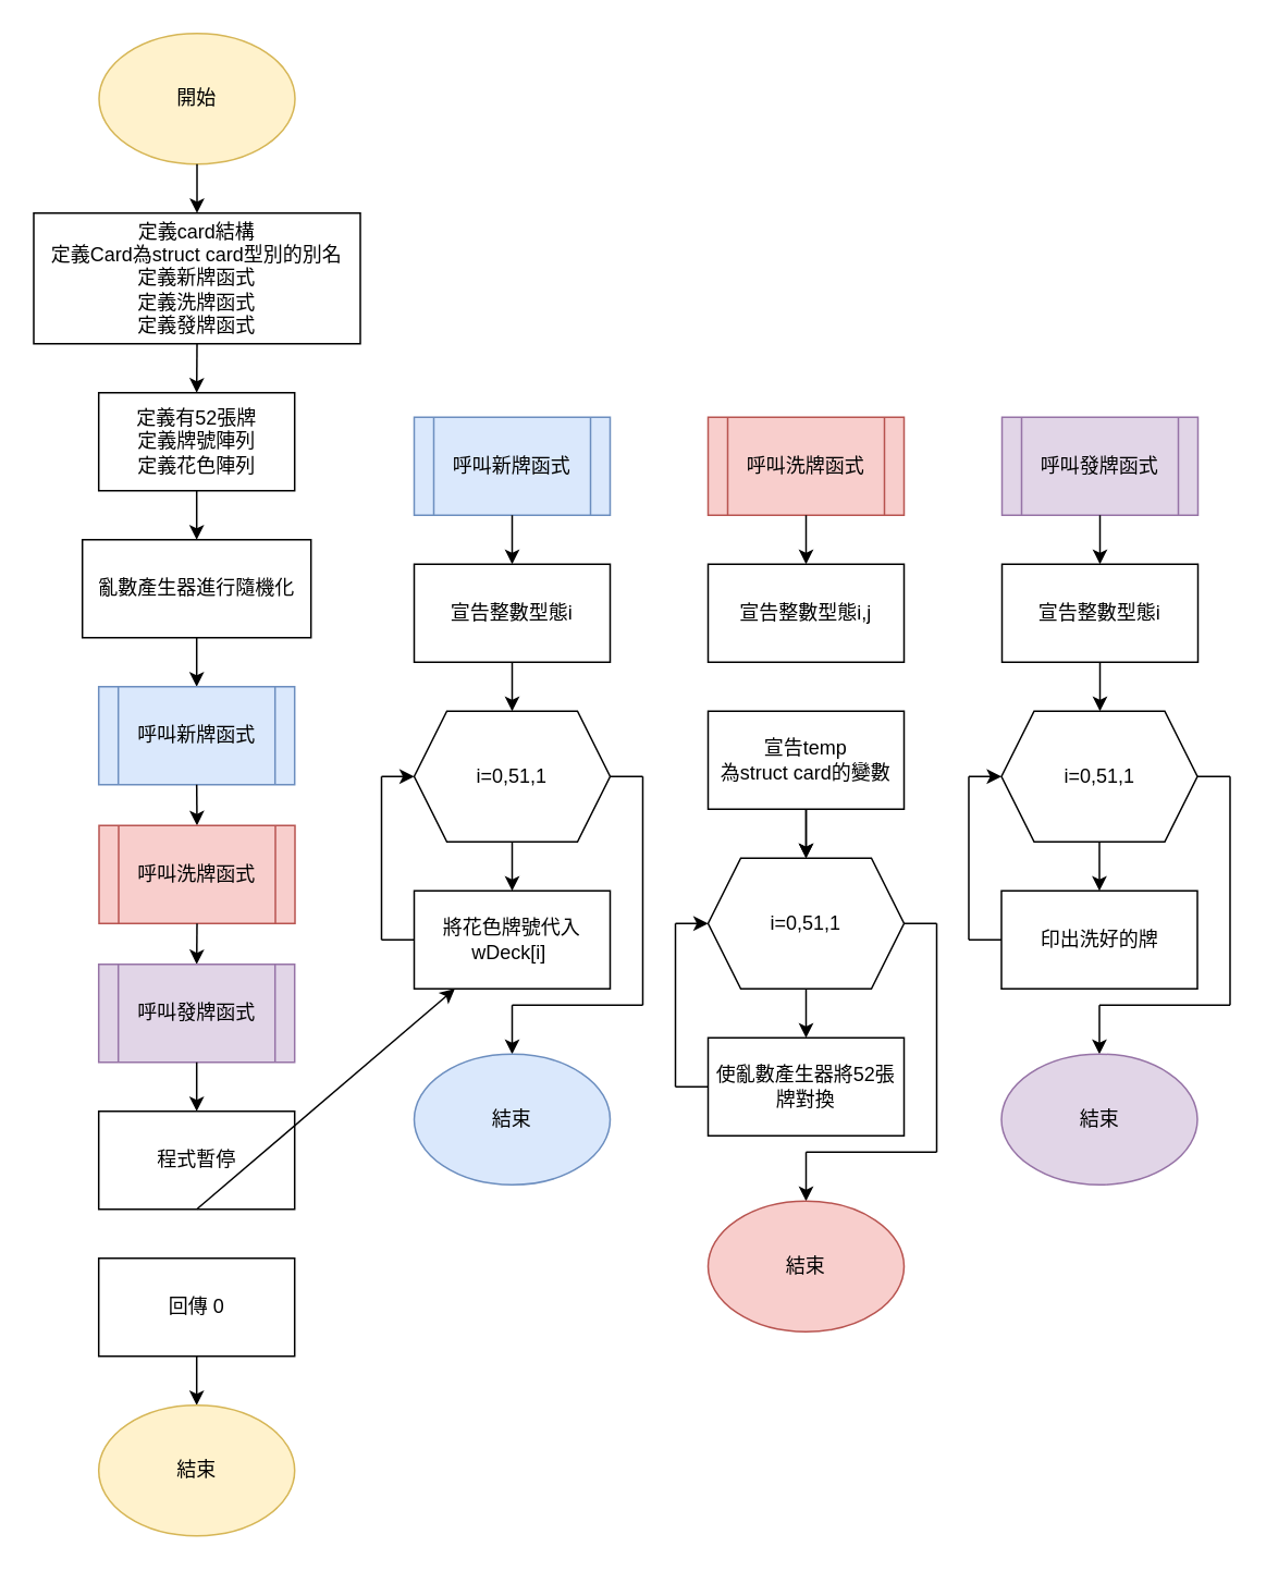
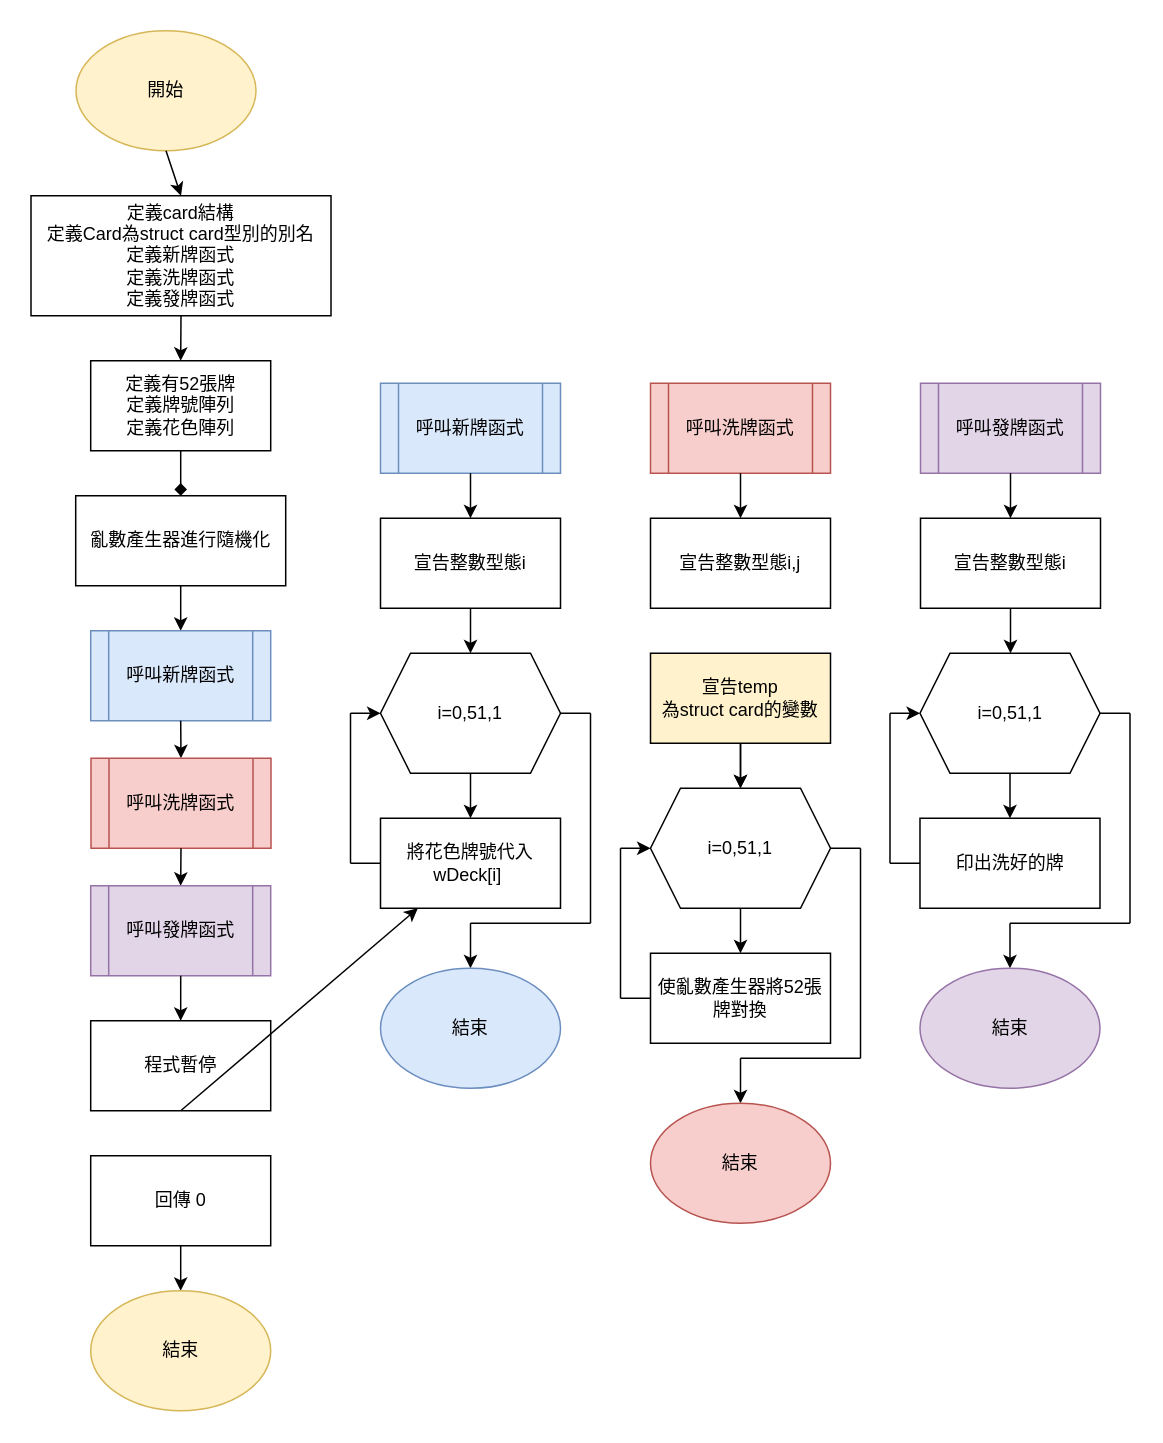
  <mxCell id="0" />
  <mxCell id="1" parent="0" />
- <mxCell id="2" value="開始" style="ellipse;whiteSpace=wrap;html=1;fillColor=#fff2cc;strokeColor=#d6b656;" parent="1" vertex="1"><mxGeometry x="60" y="20" width="120" height="80" as="geometry" /></mxCell>
+ <mxCell id="2" value="開始" style="ellipse;whiteSpace=wrap;html=1;fillColor=#fff2cc;strokeColor=#d6b656;" parent="1" vertex="1"><mxGeometry x="50" y="20" width="120" height="80" as="geometry" /></mxCell>
  <mxCell id="3" value="定義card結構&lt;br&gt;定義Card為struct card型別的別名&lt;br&gt;定義新牌函式&lt;br&gt;定義洗牌函式&lt;br&gt;定義發牌函式" style="rounded=0;whiteSpace=wrap;html=1;align=center;" parent="1" vertex="1"><mxGeometry x="20" y="130" width="200" height="80" as="geometry" /></mxCell>
  <mxCell id="4" value="" style="endArrow=classic;html=1;entryX=0.5;entryY=0;entryDx=0;entryDy=0;exitX=0.5;exitY=1;exitDx=0;exitDy=0;" parent="1" source="2" target="3" edge="1"><mxGeometry width="50" height="50" relative="1" as="geometry"><mxPoint x="119.5" y="100" as="sourcePoint" /><mxPoint x="220" y="120" as="targetPoint" /></mxGeometry></mxCell>
  <mxCell id="5" value="" style="endArrow=classic;html=1;exitX=0.5;exitY=1;exitDx=0;exitDy=0;entryX=0.5;entryY=0;entryDx=0;entryDy=0;" parent="1" source="3" target="6" edge="1"><mxGeometry width="50" height="50" relative="1" as="geometry"><mxPoint x="119.66" y="220" as="sourcePoint" /><mxPoint x="120" y="260" as="targetPoint" /></mxGeometry></mxCell>
  <mxCell id="6" value="定義有52張牌&lt;br&gt;定義牌號陣列&lt;br&gt;定義花色陣列" style="rounded=0;whiteSpace=wrap;html=1;" parent="1" vertex="1"><mxGeometry x="59.8" y="240" width="120" height="60" as="geometry" /></mxCell>
- <mxCell id="7" value="" style="endArrow=classic;html=1;exitX=0.5;exitY=1;exitDx=0;exitDy=0;entryX=0.5;entryY=0;entryDx=0;entryDy=0;" parent="1" source="6" target="8" edge="1"><mxGeometry width="50" height="50" relative="1" as="geometry"><mxPoint x="119.5" y="320" as="sourcePoint" /><mxPoint x="120" y="320" as="targetPoint" /></mxGeometry></mxCell>
+ <mxCell id="7" value="" style="endArrow=diamond;html=1;exitX=0.5;exitY=1;exitDx=0;exitDy=0;entryX=0.5;entryY=0;entryDx=0;entryDy=0;" parent="1" source="6" target="8" edge="1"><mxGeometry width="50" height="50" relative="1" as="geometry"><mxPoint x="119.5" y="320" as="sourcePoint" /><mxPoint x="120" y="320" as="targetPoint" /></mxGeometry></mxCell>
  <mxCell id="8" value="亂數產生器進行隨機化" style="rounded=0;whiteSpace=wrap;html=1;" parent="1" vertex="1"><mxGeometry x="49.8" y="330" width="140" height="60" as="geometry" /></mxCell>
  <mxCell id="9" value="" style="endArrow=classic;html=1;entryX=0.5;entryY=0;entryDx=0;entryDy=0;exitX=0.5;exitY=1;exitDx=0;exitDy=0;" parent="1" source="8" target="10" edge="1"><mxGeometry width="50" height="50" relative="1" as="geometry"><mxPoint x="119.8" y="420" as="sourcePoint" /><mxPoint x="119.8" y="460" as="targetPoint" /></mxGeometry></mxCell>
  <mxCell id="10" value="呼叫新牌函式" style="shape=process;whiteSpace=wrap;html=1;backgroundOutline=1;fillColor=#dae8fc;strokeColor=#6c8ebf;" parent="1" vertex="1"><mxGeometry x="59.8" y="420" width="120" height="60" as="geometry" /></mxCell>
  <mxCell id="11" value="" style="endArrow=classic;html=1;entryX=0.5;entryY=0;entryDx=0;entryDy=0;exitX=0.5;exitY=1;exitDx=0;exitDy=0;" parent="1" source="10" target="12" edge="1"><mxGeometry width="50" height="50" relative="1" as="geometry"><mxPoint x="119.8" y="520" as="sourcePoint" /><mxPoint x="119.8" y="560" as="targetPoint" /></mxGeometry></mxCell>
  <mxCell id="12" value="呼叫洗牌函式" style="shape=process;whiteSpace=wrap;html=1;backgroundOutline=1;fillColor=#f8cecc;strokeColor=#b85450;" parent="1" vertex="1"><mxGeometry x="60" y="505" width="120" height="60" as="geometry" /></mxCell>
  <mxCell id="13" value="" style="endArrow=classic;html=1;entryX=0.5;entryY=0;entryDx=0;entryDy=0;exitX=0.5;exitY=1;exitDx=0;exitDy=0;" parent="1" source="12" target="14" edge="1"><mxGeometry width="50" height="50" relative="1" as="geometry"><mxPoint x="120" y="570" as="sourcePoint" /><mxPoint x="119.29" y="660" as="targetPoint" /></mxGeometry></mxCell>
  <mxCell id="14" value="呼叫發牌函式" style="shape=process;whiteSpace=wrap;html=1;backgroundOutline=1;fillColor=#e1d5e7;strokeColor=#9673a6;" parent="1" vertex="1"><mxGeometry x="59.8" y="590" width="120" height="60" as="geometry" /></mxCell>
  <mxCell id="15" value="" style="endArrow=classic;html=1;exitX=0.5;exitY=1;exitDx=0;exitDy=0;" parent="1" source="14" target="16" edge="1"><mxGeometry width="50" height="50" relative="1" as="geometry"><mxPoint x="150" y="750" as="sourcePoint" /><mxPoint x="119.85" y="660" as="targetPoint" /></mxGeometry></mxCell>
  <mxCell id="16" value="程式暫停" style="rounded=0;whiteSpace=wrap;html=1;" parent="1" vertex="1"><mxGeometry x="59.8" y="680" width="120" height="60" as="geometry" /></mxCell>
  <mxCell id="17" value="" style="endArrow=classic;html=1;exitX=0.5;exitY=1;exitDx=0;exitDy=0;" parent="1" source="16" target="27" edge="1"><mxGeometry width="50" height="50" relative="1" as="geometry"><mxPoint x="140" y="770" as="sourcePoint" /><mxPoint x="120" y="770" as="targetPoint" /></mxGeometry></mxCell>
  <mxCell id="18" value="回傳 0" style="rounded=0;whiteSpace=wrap;html=1;" parent="1" vertex="1"><mxGeometry x="59.8" y="770" width="120" height="60" as="geometry" /></mxCell>
  <mxCell id="19" value="" style="endArrow=classic;html=1;exitX=0.5;exitY=1;exitDx=0;exitDy=0;" parent="1" source="18" target="20" edge="1"><mxGeometry width="50" height="50" relative="1" as="geometry"><mxPoint x="330" y="810" as="sourcePoint" /><mxPoint x="120" y="860" as="targetPoint" /></mxGeometry></mxCell>
  <mxCell id="20" value="結束" style="ellipse;whiteSpace=wrap;html=1;fillColor=#fff2cc;strokeColor=#d6b656;" parent="1" vertex="1"><mxGeometry x="59.8" y="860" width="120" height="80" as="geometry" /></mxCell>
  <mxCell id="21" value="呼叫新牌函式" style="shape=process;whiteSpace=wrap;html=1;backgroundOutline=1;fillColor=#dae8fc;strokeColor=#6c8ebf;" parent="1" vertex="1"><mxGeometry x="253" y="255" width="120" height="60" as="geometry" /></mxCell>
  <mxCell id="22" value="" style="endArrow=classic;html=1;exitX=0.5;exitY=1;exitDx=0;exitDy=0;" parent="1" source="21" target="23" edge="1"><mxGeometry width="50" height="50" relative="1" as="geometry"><mxPoint x="312.9" y="325" as="sourcePoint" /><mxPoint x="313" y="345" as="targetPoint" /></mxGeometry></mxCell>
  <mxCell id="23" value="宣告整數型態i" style="rounded=0;whiteSpace=wrap;html=1;" parent="1" vertex="1"><mxGeometry x="253" y="345" width="120" height="60" as="geometry" /></mxCell>
  <mxCell id="24" value="" style="endArrow=classic;html=1;exitX=0.5;exitY=1;exitDx=0;exitDy=0;" parent="1" source="23" target="25" edge="1"><mxGeometry width="50" height="50" relative="1" as="geometry"><mxPoint x="323" y="415" as="sourcePoint" /><mxPoint x="313" y="435" as="targetPoint" /></mxGeometry></mxCell>
  <mxCell id="25" value="i=0,51,1" style="shape=hexagon;perimeter=hexagonPerimeter2;whiteSpace=wrap;html=1;fixedSize=1;" parent="1" vertex="1"><mxGeometry x="253" y="435" width="120" height="80" as="geometry" /></mxCell>
  <mxCell id="26" value="" style="endArrow=classic;html=1;exitX=0.5;exitY=1;exitDx=0;exitDy=0;entryX=0.5;entryY=0;entryDx=0;entryDy=0;" parent="1" source="25" target="27" edge="1"><mxGeometry width="50" height="50" relative="1" as="geometry"><mxPoint x="333" y="515" as="sourcePoint" /><mxPoint x="313" y="545" as="targetPoint" /></mxGeometry></mxCell>
  <mxCell id="27" value="將花色牌號代入wDeck[i]&amp;nbsp;" style="rounded=0;whiteSpace=wrap;html=1;" parent="1" vertex="1"><mxGeometry x="253" y="545" width="120" height="60" as="geometry" /></mxCell>
  <mxCell id="28" value="" style="endArrow=none;html=1;exitX=0;exitY=0.5;exitDx=0;exitDy=0;" parent="1" source="27" edge="1"><mxGeometry width="50" height="50" relative="1" as="geometry"><mxPoint x="323" y="515" as="sourcePoint" /><mxPoint x="233" y="575" as="targetPoint" /></mxGeometry></mxCell>
  <mxCell id="29" value="" style="endArrow=classic;html=1;entryX=0;entryY=0.5;entryDx=0;entryDy=0;" parent="1" target="25" edge="1"><mxGeometry width="50" height="50" relative="1" as="geometry"><mxPoint x="233" y="475" as="sourcePoint" /><mxPoint x="373" y="465" as="targetPoint" /></mxGeometry></mxCell>
  <mxCell id="30" value="" style="endArrow=none;html=1;" parent="1" edge="1"><mxGeometry width="50" height="50" relative="1" as="geometry"><mxPoint x="233" y="575" as="sourcePoint" /><mxPoint x="233" y="475" as="targetPoint" /></mxGeometry></mxCell>
  <mxCell id="31" value="" style="endArrow=none;html=1;exitX=1;exitY=0.5;exitDx=0;exitDy=0;" parent="1" source="25" edge="1"><mxGeometry width="50" height="50" relative="1" as="geometry"><mxPoint x="323" y="515" as="sourcePoint" /><mxPoint x="393" y="475" as="targetPoint" /></mxGeometry></mxCell>
  <mxCell id="32" value="" style="endArrow=none;html=1;" parent="1" edge="1"><mxGeometry width="50" height="50" relative="1" as="geometry"><mxPoint x="393" y="615" as="sourcePoint" /><mxPoint x="393" y="475" as="targetPoint" /></mxGeometry></mxCell>
  <mxCell id="33" value="" style="endArrow=none;html=1;" parent="1" edge="1"><mxGeometry width="50" height="50" relative="1" as="geometry"><mxPoint x="313" y="615" as="sourcePoint" /><mxPoint x="393" y="615" as="targetPoint" /></mxGeometry></mxCell>
  <mxCell id="34" value="" style="endArrow=classic;html=1;entryX=0.5;entryY=0;entryDx=0;entryDy=0;" parent="1" target="35" edge="1"><mxGeometry width="50" height="50" relative="1" as="geometry"><mxPoint x="313" y="615" as="sourcePoint" /><mxPoint x="343" y="635" as="targetPoint" /></mxGeometry></mxCell>
  <mxCell id="35" value="結束" style="ellipse;whiteSpace=wrap;html=1;fillColor=#dae8fc;strokeColor=#6c8ebf;" parent="1" vertex="1"><mxGeometry x="253" y="645" width="120" height="80" as="geometry" /></mxCell>
  <mxCell id="36" value="呼叫洗牌函式" style="shape=process;whiteSpace=wrap;html=1;backgroundOutline=1;fillColor=#f8cecc;strokeColor=#b85450;" parent="1" vertex="1"><mxGeometry x="433" y="255" width="120" height="60" as="geometry" /></mxCell>
  <mxCell id="37" value="" style="endArrow=classic;html=1;exitX=0.5;exitY=1;exitDx=0;exitDy=0;" parent="1" source="36" target="38" edge="1"><mxGeometry width="50" height="50" relative="1" as="geometry"><mxPoint x="492.71" y="325" as="sourcePoint" /><mxPoint x="493" y="345" as="targetPoint" /></mxGeometry></mxCell>
  <mxCell id="38" value="宣告整數型態i,j" style="rounded=0;whiteSpace=wrap;html=1;" parent="1" vertex="1"><mxGeometry x="433" y="345" width="120" height="60" as="geometry" /></mxCell>
  <mxCell id="39" value="" style="edgeStyle=none;orthogonalLoop=1;jettySize=auto;html=1;" parent="1" source="40" target="42" edge="1"><mxGeometry relative="1" as="geometry" /></mxCell>
- <mxCell id="40" value="宣告temp&lt;br&gt;為struct card的變數" style="rounded=0;whiteSpace=wrap;html=1;" parent="1" vertex="1"><mxGeometry x="433" y="435" width="120" height="60" as="geometry" /></mxCell>
+ <mxCell id="40" value="宣告temp&lt;br&gt;為struct card的變數" style="rounded=0;whiteSpace=wrap;html=1;fillColor=#fff2cc;" parent="1" vertex="1"><mxGeometry x="433" y="435" width="120" height="60" as="geometry" /></mxCell>
  <mxCell id="41" value="" style="endArrow=classic;html=1;exitX=0.5;exitY=1;exitDx=0;exitDy=0;entryX=0.5;entryY=0;entryDx=0;entryDy=0;" parent="1" source="40" target="42" edge="1"><mxGeometry width="50" height="50" relative="1" as="geometry"><mxPoint x="483" y="625" as="sourcePoint" /><mxPoint x="493" y="525" as="targetPoint" /></mxGeometry></mxCell>
  <mxCell id="42" value="i=0,51,1" style="shape=hexagon;perimeter=hexagonPerimeter2;whiteSpace=wrap;html=1;fixedSize=1;" parent="1" vertex="1"><mxGeometry x="433" y="525" width="120" height="80" as="geometry" /></mxCell>
  <mxCell id="43" value="" style="endArrow=classic;html=1;exitX=0.5;exitY=1;exitDx=0;exitDy=0;" parent="1" source="42" target="44" edge="1"><mxGeometry width="50" height="50" relative="1" as="geometry"><mxPoint x="503" y="685" as="sourcePoint" /><mxPoint x="493" y="635" as="targetPoint" /></mxGeometry></mxCell>
  <mxCell id="44" value="使亂數產生器將52張牌對換" style="rounded=0;whiteSpace=wrap;html=1;" parent="1" vertex="1"><mxGeometry x="433" y="635" width="120" height="60" as="geometry" /></mxCell>
  <mxCell id="45" value="" style="endArrow=none;html=1;entryX=0;entryY=0.5;entryDx=0;entryDy=0;" parent="1" target="44" edge="1"><mxGeometry width="50" height="50" relative="1" as="geometry"><mxPoint x="413" y="665" as="sourcePoint" /><mxPoint x="463" y="635" as="targetPoint" /></mxGeometry></mxCell>
  <mxCell id="46" value="" style="endArrow=none;html=1;" parent="1" edge="1"><mxGeometry width="50" height="50" relative="1" as="geometry"><mxPoint x="413" y="665" as="sourcePoint" /><mxPoint x="413" y="565" as="targetPoint" /></mxGeometry></mxCell>
  <mxCell id="47" value="" style="endArrow=classic;html=1;entryX=0;entryY=0.5;entryDx=0;entryDy=0;" parent="1" target="42" edge="1"><mxGeometry width="50" height="50" relative="1" as="geometry"><mxPoint x="413" y="565" as="sourcePoint" /><mxPoint x="413" y="595" as="targetPoint" /></mxGeometry></mxCell>
  <mxCell id="48" value="" style="endArrow=none;html=1;exitX=1;exitY=0.5;exitDx=0;exitDy=0;" parent="1" source="42" edge="1"><mxGeometry width="50" height="50" relative="1" as="geometry"><mxPoint x="363" y="645" as="sourcePoint" /><mxPoint x="573" y="565" as="targetPoint" /></mxGeometry></mxCell>
  <mxCell id="49" value="" style="endArrow=none;html=1;" parent="1" edge="1"><mxGeometry width="50" height="50" relative="1" as="geometry"><mxPoint x="573" y="705" as="sourcePoint" /><mxPoint x="573" y="565" as="targetPoint" /></mxGeometry></mxCell>
  <mxCell id="50" value="" style="endArrow=none;html=1;" parent="1" edge="1"><mxGeometry width="50" height="50" relative="1" as="geometry"><mxPoint x="573" y="705" as="sourcePoint" /><mxPoint x="493" y="705" as="targetPoint" /></mxGeometry></mxCell>
  <mxCell id="51" value="" style="endArrow=classic;html=1;" parent="1" edge="1"><mxGeometry width="50" height="50" relative="1" as="geometry"><mxPoint x="493" y="705" as="sourcePoint" /><mxPoint x="493" y="735" as="targetPoint" /></mxGeometry></mxCell>
  <mxCell id="52" value="結束" style="ellipse;whiteSpace=wrap;html=1;fillColor=#f8cecc;strokeColor=#b85450;" parent="1" vertex="1"><mxGeometry x="433" y="735" width="120" height="80" as="geometry" /></mxCell>
  <mxCell id="53" value="呼叫發牌函式" style="shape=process;whiteSpace=wrap;html=1;backgroundOutline=1;fillColor=#e1d5e7;strokeColor=#9673a6;" parent="1" vertex="1"><mxGeometry x="613" y="255" width="120" height="60" as="geometry" /></mxCell>
  <mxCell id="54" value="" style="endArrow=classic;html=1;exitX=0.5;exitY=1;exitDx=0;exitDy=0;" parent="1" source="53" edge="1"><mxGeometry width="50" height="50" relative="1" as="geometry"><mxPoint x="403" y="405" as="sourcePoint" /><mxPoint x="673" y="345" as="targetPoint" /></mxGeometry></mxCell>
  <mxCell id="55" value="宣告整數型態i" style="rounded=0;whiteSpace=wrap;html=1;" parent="1" vertex="1"><mxGeometry x="613" y="345" width="120" height="60" as="geometry" /></mxCell>
  <mxCell id="56" value="" style="endArrow=classic;html=1;exitX=0.5;exitY=1;exitDx=0;exitDy=0;entryX=0.5;entryY=0;entryDx=0;entryDy=0;" parent="1" source="55" edge="1"><mxGeometry width="50" height="50" relative="1" as="geometry"><mxPoint x="403" y="385" as="sourcePoint" /><mxPoint x="673" y="435" as="targetPoint" /></mxGeometry></mxCell>
  <mxCell id="57" value="i=0,51,1" style="shape=hexagon;perimeter=hexagonPerimeter2;whiteSpace=wrap;html=1;fixedSize=1;" parent="1" vertex="1"><mxGeometry x="612.66" y="435" width="120" height="80" as="geometry" /></mxCell>
  <mxCell id="58" value="" style="endArrow=classic;html=1;exitX=0.5;exitY=1;exitDx=0;exitDy=0;" parent="1" source="57" target="59" edge="1"><mxGeometry width="50" height="50" relative="1" as="geometry"><mxPoint x="682.66" y="595" as="sourcePoint" /><mxPoint x="672.66" y="545" as="targetPoint" /></mxGeometry></mxCell>
  <mxCell id="59" value="印出洗好的牌" style="rounded=0;whiteSpace=wrap;html=1;" parent="1" vertex="1"><mxGeometry x="612.66" y="545" width="120" height="60" as="geometry" /></mxCell>
  <mxCell id="60" value="" style="endArrow=none;html=1;entryX=0;entryY=0.5;entryDx=0;entryDy=0;" parent="1" target="59" edge="1"><mxGeometry width="50" height="50" relative="1" as="geometry"><mxPoint x="592.66" y="575" as="sourcePoint" /><mxPoint x="642.66" y="545" as="targetPoint" /></mxGeometry></mxCell>
  <mxCell id="61" value="" style="endArrow=none;html=1;" parent="1" edge="1"><mxGeometry width="50" height="50" relative="1" as="geometry"><mxPoint x="592.66" y="575" as="sourcePoint" /><mxPoint x="592.66" y="475" as="targetPoint" /></mxGeometry></mxCell>
  <mxCell id="62" value="" style="endArrow=classic;html=1;entryX=0;entryY=0.5;entryDx=0;entryDy=0;" parent="1" target="57" edge="1"><mxGeometry width="50" height="50" relative="1" as="geometry"><mxPoint x="592.66" y="475" as="sourcePoint" /><mxPoint x="592.66" y="505" as="targetPoint" /></mxGeometry></mxCell>
  <mxCell id="63" value="" style="endArrow=none;html=1;exitX=1;exitY=0.5;exitDx=0;exitDy=0;" parent="1" source="57" edge="1"><mxGeometry width="50" height="50" relative="1" as="geometry"><mxPoint x="542.66" y="555" as="sourcePoint" /><mxPoint x="752.66" y="475" as="targetPoint" /></mxGeometry></mxCell>
  <mxCell id="64" value="" style="endArrow=none;html=1;" parent="1" edge="1"><mxGeometry width="50" height="50" relative="1" as="geometry"><mxPoint x="752.66" y="615" as="sourcePoint" /><mxPoint x="752.66" y="475" as="targetPoint" /></mxGeometry></mxCell>
  <mxCell id="65" value="" style="endArrow=none;html=1;" parent="1" edge="1"><mxGeometry width="50" height="50" relative="1" as="geometry"><mxPoint x="752.66" y="615" as="sourcePoint" /><mxPoint x="672.66" y="615" as="targetPoint" /></mxGeometry></mxCell>
  <mxCell id="66" value="" style="endArrow=classic;html=1;" parent="1" edge="1"><mxGeometry width="50" height="50" relative="1" as="geometry"><mxPoint x="672.66" y="615" as="sourcePoint" /><mxPoint x="672.66" y="645" as="targetPoint" /></mxGeometry></mxCell>
  <mxCell id="67" value="結束" style="ellipse;whiteSpace=wrap;html=1;fillColor=#e1d5e7;strokeColor=#9673a6;" parent="1" vertex="1"><mxGeometry x="612.66" y="645" width="120" height="80" as="geometry" /></mxCell>
